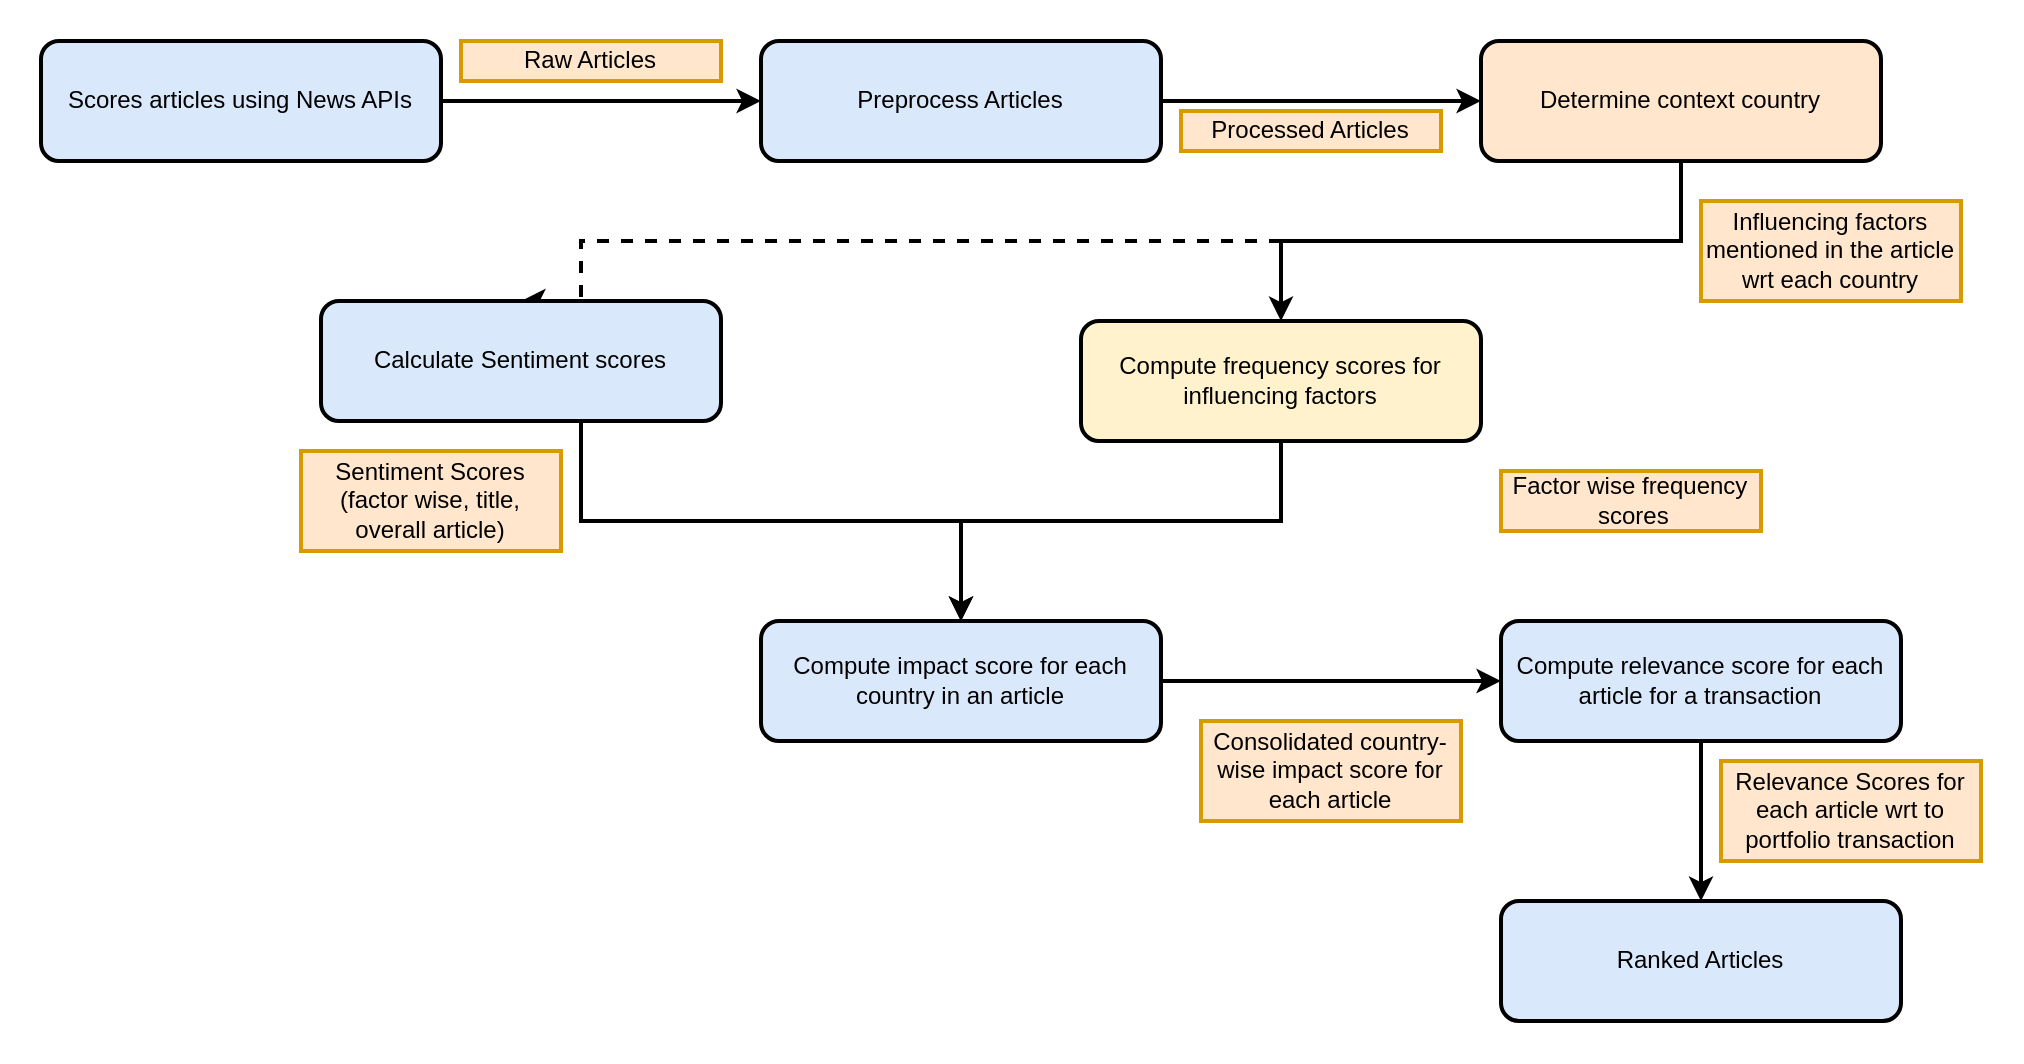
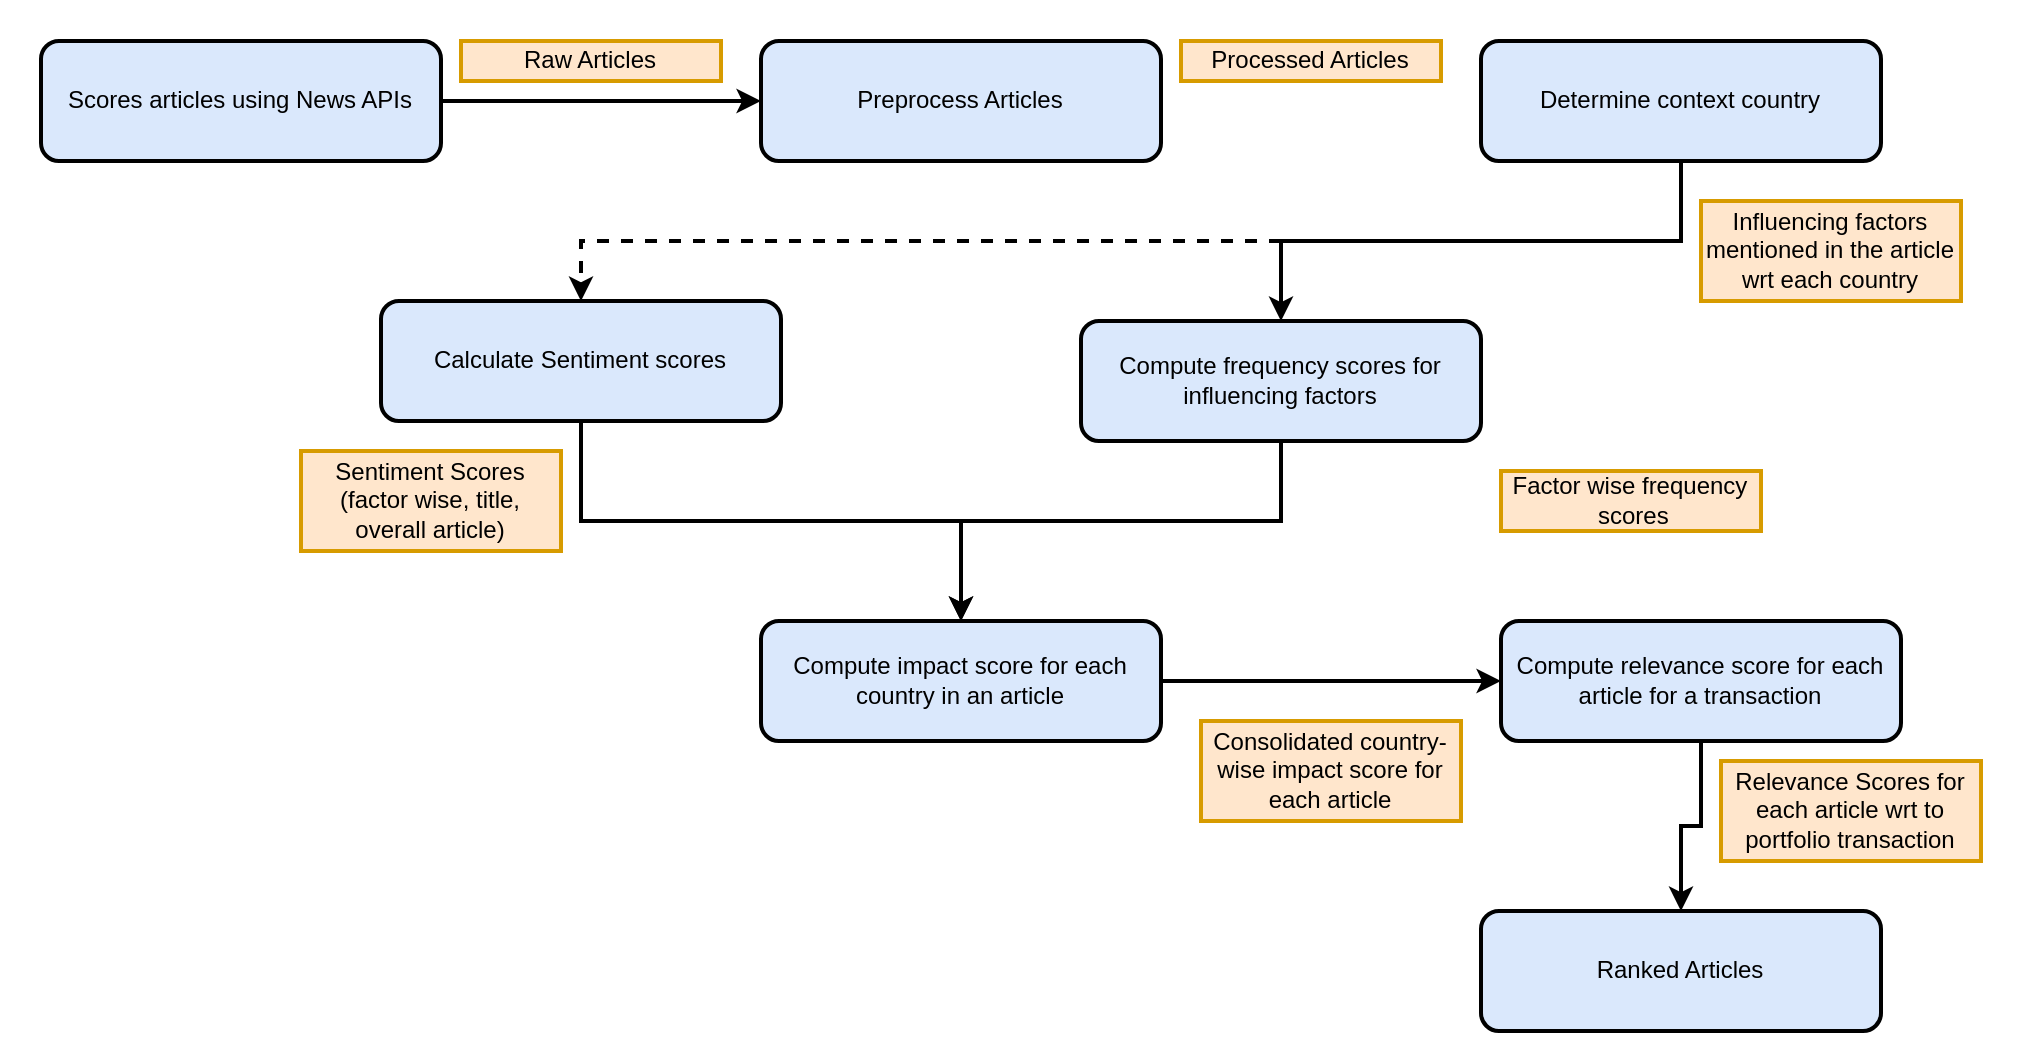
  <mxCell id="0" />
  <mxCell id="1" parent="0" />
  <mxCell id="2" value="" style="edgeStyle=orthogonalEdgeStyle;rounded=0;orthogonalLoop=1;jettySize=auto;html=1;strokeWidth=2;fontSize=12;" parent="1" source="3" target="8" edge="1"><mxGeometry relative="1" as="geometry" /></mxCell>
  <mxCell id="3" value="Scores articles using News APIs" style="rounded=1;whiteSpace=wrap;html=1;fillColor=#dae8fc;strokeWidth=2;fontSize=12;" parent="1" vertex="1"><mxGeometry x="20" y="20" width="200" height="60" as="geometry" /></mxCell>
  <mxCell id="4" style="edgeStyle=orthogonalEdgeStyle;rounded=0;orthogonalLoop=1;jettySize=auto;html=1;entryX=0.5;entryY=0;entryDx=0;entryDy=0;strokeWidth=2;dashed=1;" edge="1" parent="1" source="6" target="15"><mxGeometry relative="1" as="geometry"><Array as="points"><mxPoint x="840" y="120" /><mxPoint x="290" y="120" /></Array></mxGeometry></mxCell>
  <mxCell id="5" style="edgeStyle=orthogonalEdgeStyle;rounded=0;orthogonalLoop=1;jettySize=auto;html=1;exitX=0.5;exitY=1;exitDx=0;exitDy=0;entryX=0.5;entryY=0;entryDx=0;entryDy=0;strokeWidth=2;" edge="1" parent="1" source="6" target="12"><mxGeometry relative="1" as="geometry"><Array as="points"><mxPoint x="840" y="120" /><mxPoint x="640" y="120" /></Array></mxGeometry></mxCell>
- <mxCell id="6" value="Determine context country" style="rounded=1;whiteSpace=wrap;html=1;fillColor=#ffe6cc;strokeWidth=2;fontSize=12;" parent="1" vertex="1"><mxGeometry x="740" y="20" width="200" height="60" as="geometry" /></mxCell>
- <mxCell id="7" value="" style="edgeStyle=orthogonalEdgeStyle;rounded=0;orthogonalLoop=1;jettySize=auto;html=1;strokeWidth=2;fontSize=12;" parent="1" source="8" target="6" edge="1"><mxGeometry relative="1" as="geometry" /></mxCell>
+ <mxCell id="6" value="Determine context country" style="rounded=1;whiteSpace=wrap;html=1;fillColor=#dae8fc;strokeWidth=2;fontSize=12;" parent="1" vertex="1"><mxGeometry x="740" y="20" width="200" height="60" as="geometry" /></mxCell>
  <mxCell id="8" value="Preprocess Articles" style="rounded=1;whiteSpace=wrap;html=1;fillColor=#dae8fc;strokeWidth=2;fontSize=12;" parent="1" vertex="1"><mxGeometry x="380" y="20" width="200" height="60" as="geometry" /></mxCell>
  <mxCell id="9" value="Raw Articles" style="text;html=1;strokeColor=#d79b00;align=center;verticalAlign=middle;whiteSpace=wrap;rounded=0;strokeWidth=2;fontSize=12;fillColor=#ffe6cc;" parent="1" vertex="1"><mxGeometry x="230" y="20" width="130" height="20" as="geometry" /></mxCell>
- <mxCell id="10" value="Processed Articles" style="text;html=1;strokeColor=#d79b00;align=center;verticalAlign=middle;whiteSpace=wrap;rounded=0;strokeWidth=2;fontSize=12;fillColor=#ffe6cc;" parent="1" vertex="1"><mxGeometry x="590" y="55" width="130" height="20" as="geometry" /></mxCell>
+ <mxCell id="10" value="Processed Articles" style="text;html=1;strokeColor=#d79b00;align=center;verticalAlign=middle;whiteSpace=wrap;rounded=0;strokeWidth=2;fontSize=12;fillColor=#ffe6cc;" parent="1" vertex="1"><mxGeometry x="590" y="20" width="130" height="20" as="geometry" /></mxCell>
  <mxCell id="11" style="edgeStyle=orthogonalEdgeStyle;rounded=0;orthogonalLoop=1;jettySize=auto;html=1;entryX=0.5;entryY=0;entryDx=0;entryDy=0;strokeWidth=2;" edge="1" parent="1" source="12" target="18"><mxGeometry relative="1" as="geometry"><Array as="points"><mxPoint x="640" y="260" /><mxPoint x="480" y="260" /></Array></mxGeometry></mxCell>
- <mxCell id="12" value="Compute frequency scores for influencing factors" style="rounded=1;whiteSpace=wrap;html=1;fillColor=#fff2cc;strokeWidth=2;fontSize=12;" parent="1" vertex="1"><mxGeometry x="540" y="160" width="200" height="60" as="geometry" /></mxCell>
+ <mxCell id="12" value="Compute frequency scores for influencing factors" style="rounded=1;whiteSpace=wrap;html=1;fillColor=#dae8fc;strokeWidth=2;fontSize=12;" parent="1" vertex="1"><mxGeometry x="540" y="160" width="200" height="60" as="geometry" /></mxCell>
  <mxCell id="13" value="Influencing factors mentioned in the article wrt each country" style="text;html=1;strokeColor=#d79b00;align=center;verticalAlign=middle;whiteSpace=wrap;rounded=0;strokeWidth=2;fontSize=12;fillColor=#ffe6cc;" parent="1" vertex="1"><mxGeometry x="850" y="100" width="130" height="50" as="geometry" /></mxCell>
  <mxCell id="14" style="edgeStyle=orthogonalEdgeStyle;rounded=0;orthogonalLoop=1;jettySize=auto;html=1;strokeWidth=2;fontSize=12;" parent="1" source="15" target="18" edge="1"><mxGeometry relative="1" as="geometry"><Array as="points"><mxPoint x="290" y="260" /><mxPoint x="480" y="260" /></Array></mxGeometry></mxCell>
- <mxCell id="15" value="Calculate Sentiment scores" style="rounded=1;whiteSpace=wrap;html=1;fillColor=#dae8fc;strokeWidth=2;fontSize=12;" parent="1" vertex="1"><mxGeometry x="160" y="150" width="200" height="60" as="geometry" /></mxCell>
+ <mxCell id="15" value="Calculate Sentiment scores" style="rounded=1;whiteSpace=wrap;html=1;fillColor=#dae8fc;strokeWidth=2;fontSize=12;" parent="1" vertex="1"><mxGeometry x="190" y="150" width="200" height="60" as="geometry" /></mxCell>
  <mxCell id="16" value="Factor wise frequency&lt;br&gt;&amp;nbsp;scores" style="text;html=1;strokeColor=#d79b00;align=center;verticalAlign=middle;whiteSpace=wrap;rounded=0;strokeWidth=2;fontSize=12;fillColor=#ffe6cc;" parent="1" vertex="1"><mxGeometry x="750" y="235" width="130" height="30" as="geometry" /></mxCell>
  <mxCell id="17" style="edgeStyle=orthogonalEdgeStyle;rounded=0;orthogonalLoop=1;jettySize=auto;html=1;strokeWidth=2;fontSize=12;" parent="1" source="18" target="21" edge="1"><mxGeometry relative="1" as="geometry" /></mxCell>
  <mxCell id="18" value="Compute impact score for each country in an article" style="rounded=1;whiteSpace=wrap;html=1;fillColor=#dae8fc;strokeWidth=2;fontSize=12;" parent="1" vertex="1"><mxGeometry x="380" y="310" width="200" height="60" as="geometry" /></mxCell>
  <mxCell id="19" value="Sentiment Scores&lt;br&gt;(factor wise, title, overall article)" style="text;html=1;strokeColor=#d79b00;align=center;verticalAlign=middle;whiteSpace=wrap;rounded=0;strokeWidth=2;fontSize=12;fillColor=#ffe6cc;" parent="1" vertex="1"><mxGeometry x="150" y="225" width="130" height="50" as="geometry" /></mxCell>
  <mxCell id="20" style="edgeStyle=orthogonalEdgeStyle;rounded=0;orthogonalLoop=1;jettySize=auto;html=1;strokeWidth=2;fontSize=12;" parent="1" source="21" target="23" edge="1"><mxGeometry relative="1" as="geometry" /></mxCell>
  <mxCell id="21" value="Compute relevance score for each article for a transaction" style="rounded=1;whiteSpace=wrap;html=1;fillColor=#dae8fc;strokeWidth=2;fontSize=12;" parent="1" vertex="1"><mxGeometry x="750" y="310" width="200" height="60" as="geometry" /></mxCell>
  <mxCell id="22" value="Consolidated country-wise impact score for each article" style="text;html=1;strokeColor=#d79b00;align=center;verticalAlign=middle;whiteSpace=wrap;rounded=0;strokeWidth=2;fontSize=12;fillColor=#ffe6cc;" parent="1" vertex="1"><mxGeometry x="600" y="360" width="130" height="50" as="geometry" /></mxCell>
- <mxCell id="23" value="Ranked Articles" style="rounded=1;whiteSpace=wrap;html=1;fillColor=#dae8fc;strokeWidth=2;fontSize=12;" parent="1" vertex="1"><mxGeometry x="750" y="450" width="200" height="60" as="geometry" /></mxCell>
+ <mxCell id="23" value="Ranked Articles" style="rounded=1;whiteSpace=wrap;html=1;fillColor=#dae8fc;strokeWidth=2;fontSize=12;" parent="1" vertex="1"><mxGeometry x="740" y="455" width="200" height="60" as="geometry" /></mxCell>
  <mxCell id="24" value="Relevance Scores for each article wrt to portfolio transaction" style="text;html=1;strokeColor=#d79b00;align=center;verticalAlign=middle;whiteSpace=wrap;rounded=0;strokeWidth=2;fontSize=12;fillColor=#ffe6cc;" parent="1" vertex="1"><mxGeometry x="860" y="380" width="130" height="50" as="geometry" /></mxCell>
